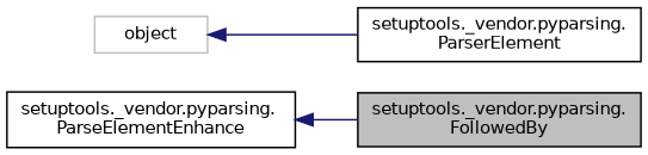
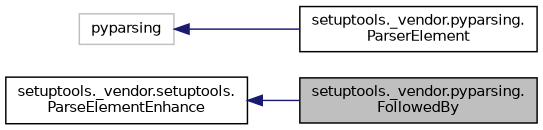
  digraph {
    rankdir=LR
    node [color=black fillcolor=white fontname=Helvetica fontsize=10 shape=record style=filled]
    edge [color=midnightblue dir=back fontname=Helvetica fontsize=10 labelfontname=Helvetica labelfontsize=10 style=solid]
    n1 [fillcolor=grey75 fontcolor=black height=0.2 label="setuptools._vendor.pyparsing.\lFollowedBy" width=0.4]
-   n2 [height=0.2 label="setuptools._vendor.pyparsing.\lParseElementEnhance" width=0.4]
+   n2 [height=0.2 label="setuptools._vendor.setuptools.\lParseElementEnhance" width=0.4]
    n3 [height=0.2 label="setuptools._vendor.pyparsing.\lParserElement" width=0.4]
-   n4 [color=grey75 height=0.2 label=object width=0.4]
+   n4 [color=grey75 height=0.2 label=pyparsing width=0.4]
    n2 -> n1
    n4 -> n3
  }
